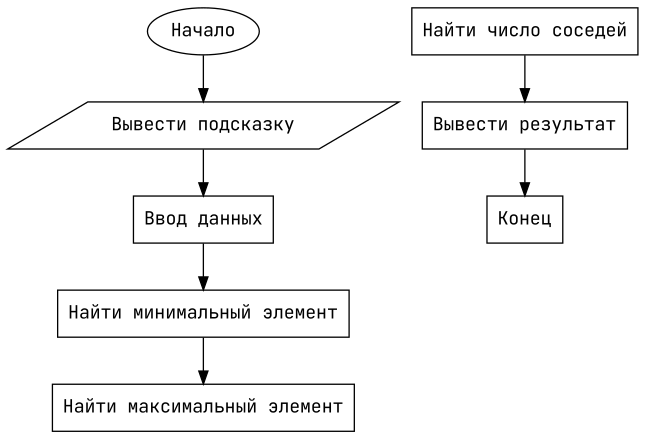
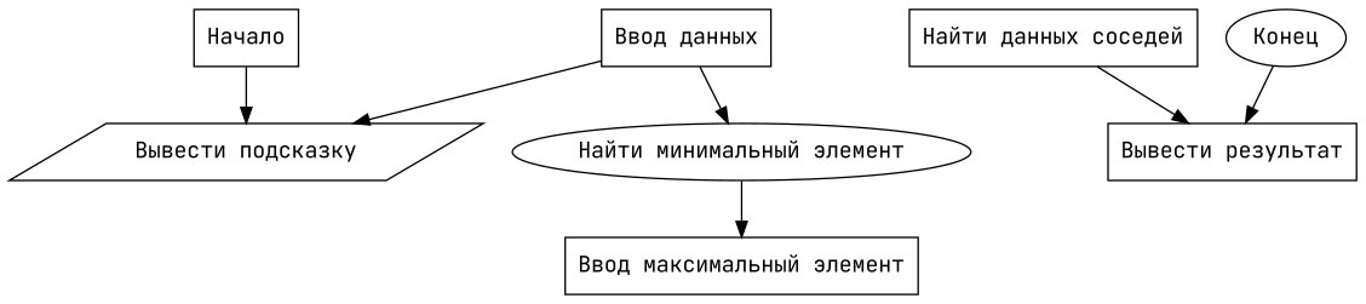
  digraph {
    font="Times New Roman"
    fontname="JetBrains Mono"
    node [fontname="JetBrains Mono" shape=box]
    edge [fontname="JetBrains Mono"]
-   n1 [label="Начало" shape=ellipse]
+   n1 [label="Начало"]
    n2 [label="Вывести подсказку" shape=parallelogram]
    n3 [label="Ввод данных"]
-   n4 [label="Найти минимальный элемент"]
-   n5 [label="Найти максимальный элемент"]
-   n6 [label="Найти число соседей"]
+   n4 [label="Найти минимальный элемент" shape=ellipse]
+   n5 [label="Ввод максимальный элемент"]
+   n6 [label="Найти данных соседей"]
    n7 [label="Вывести результат"]
-   n8 [label="Конец"]
+   n8 [label="Конец" shape=ellipse]
    n1 -> n2
-   n2 -> n3
+   n3 -> n2
    n3 -> n4
    n4 -> n5
    n6 -> n7
-   n7 -> n8
+   n8 -> n7
  }
